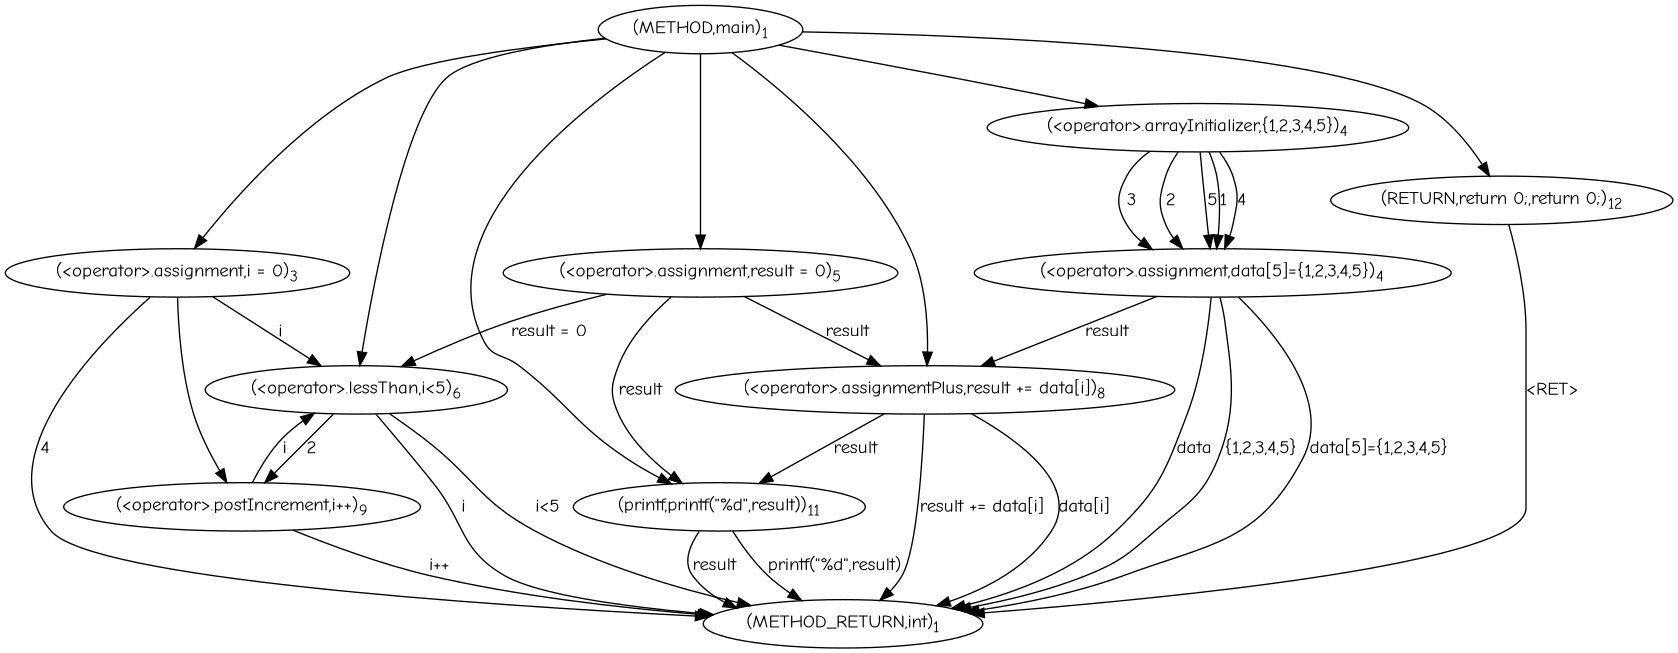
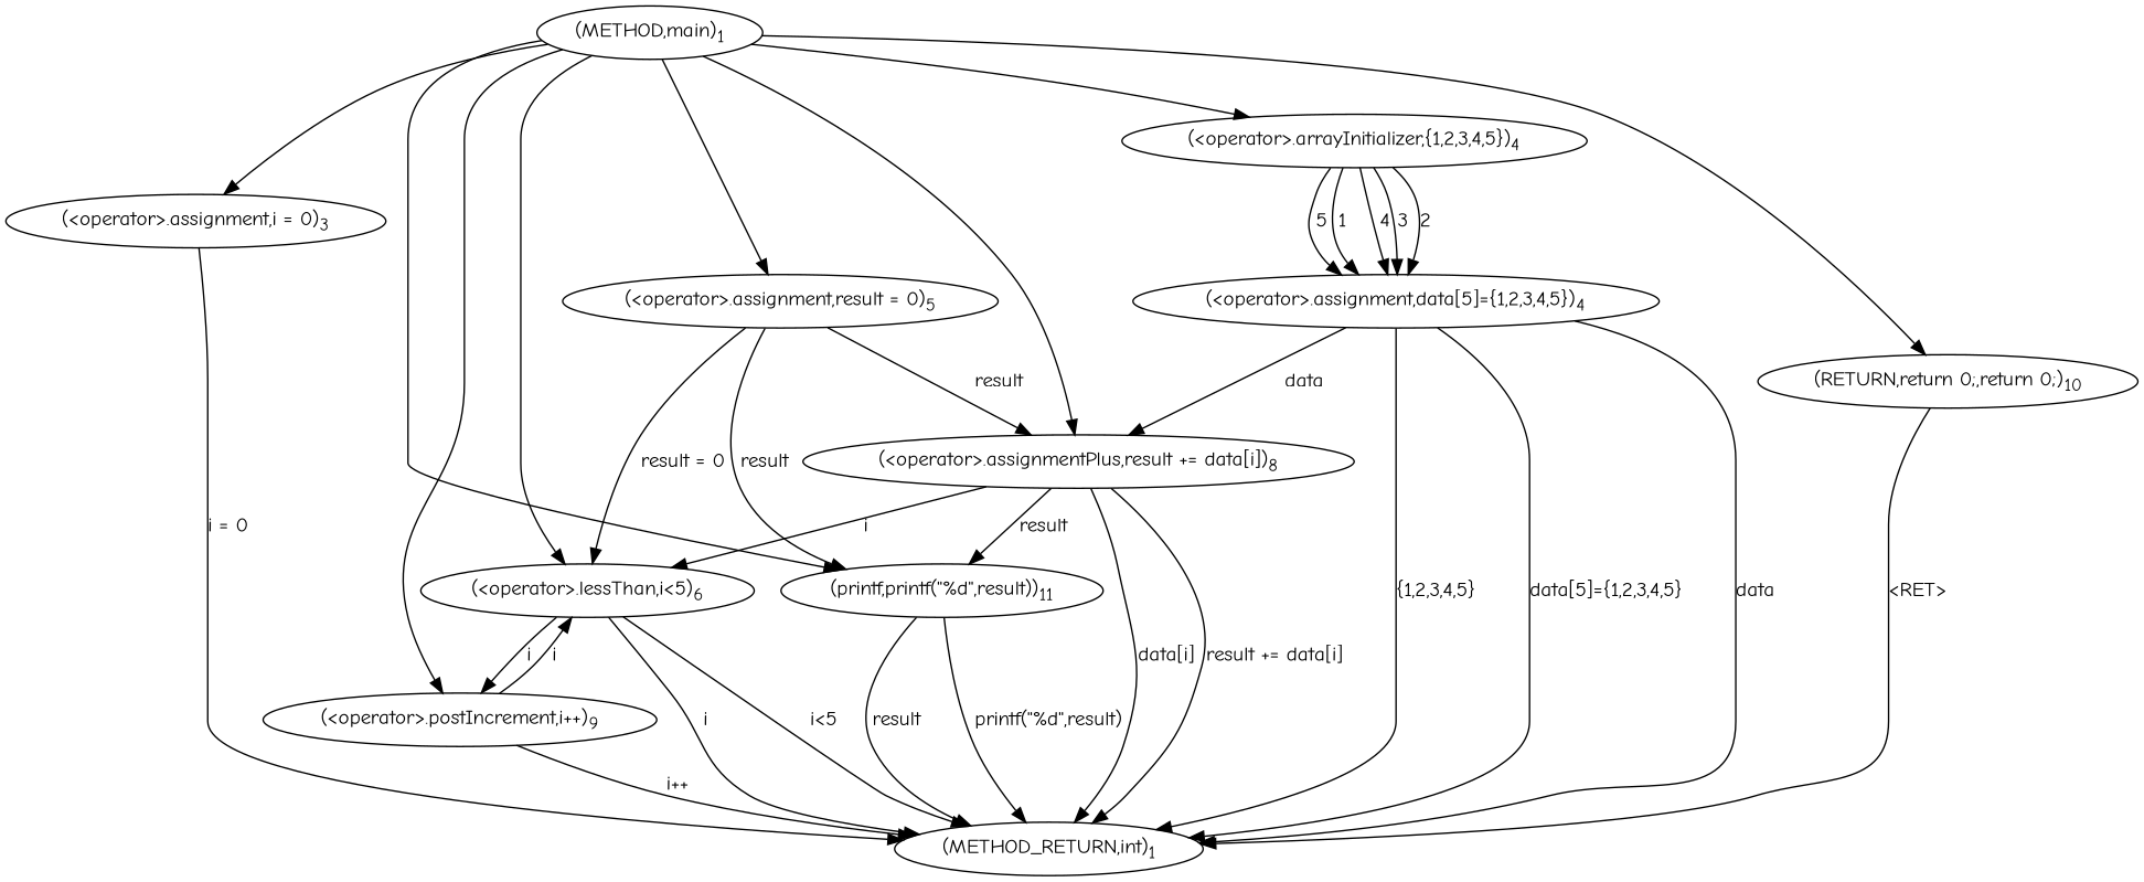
  digraph {
    fontname="Comic Neue"
    node [fontname="Comic Neue"]
    edge [fontname="Comic Neue"]
    n1 [label=<(METHOD,main)<SUB>1</SUB>>]
    n2 [label=<(&lt;operator&gt;.assignment,i = 0)<SUB>3</SUB>>]
    n3 [label=<(&lt;operator&gt;.assignment,result = 0)<SUB>5</SUB>>]
    n4 [label=<(printf,printf(&quot;%d&quot;,result))<SUB>11</SUB>>]
-   n5 [label=<(RETURN,return 0;,return 0;)<SUB>12</SUB>>]
+   n5 [label=<(RETURN,return 0;,return 0;)<SUB>10</SUB>>]
    n6 [label=<(&lt;operator&gt;.lessThan,i&lt;5)<SUB>6</SUB>>]
    n7 [label=<(&lt;operator&gt;.arrayInitializer,{1,2,3,4,5})<SUB>4</SUB>>]
    n8 [label=<(&lt;operator&gt;.assignmentPlus,result += data[i])<SUB>8</SUB>>]
    n9 [label=<(&lt;operator&gt;.postIncrement,i++)<SUB>9</SUB>>]
    n10 [label=<(METHOD_RETURN,int)<SUB>1</SUB>>]
    n11 [label=<(&lt;operator&gt;.assignment,data[5]={1,2,3,4,5})<SUB>4</SUB>>]
    n1 -> n2
    n1 -> n3
    n1 -> n4
    n1 -> n5
    n1 -> n6
    n1 -> n7
    n1 -> n8
-   n2 -> n9
-   n2 -> n6 [label=i]
-   n2 -> n10 [label=4]
+   n1 -> n9
+   n8 -> n6 [label=i]
+   n2 -> n10 [label="i = 0"]
    n3 -> n4 [label=result]
    n3 -> n6 [label="result = 0"]
    n3 -> n8 [label=result]
    n4 -> n10 [label=result]
    n4 -> n10 [label="printf(&quot;%d&quot;,result)"]
    n5 -> n10 [label="&lt;RET&gt;"]
-   n6 -> n9 [label=2]
+   n6 -> n9 [label=i]
    n6 -> n10 [label=i]
    n6 -> n10 [label="i&lt;5"]
    n7 -> n11 [label=1]
    n7 -> n11 [label=4]
    n7 -> n11 [label=3]
    n7 -> n11 [label=2]
    n7 -> n11 [label=5]
    n8 -> n4 [label=result]
    n8 -> n10 [label="data[i]"]
    n8 -> n10 [label="result += data[i]"]
    n9 -> n6 [label=i]
    n9 -> n10 [label="i++"]
-   n11 -> n8 [label=result]
+   n11 -> n8 [label=data]
    n11 -> n10 [label=data]
    n11 -> n10 [label="{1,2,3,4,5}"]
    n11 -> n10 [label="data[5]={1,2,3,4,5}"]
  }
